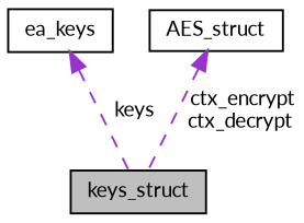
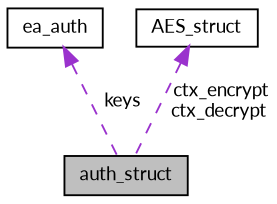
  digraph {
    fontname=Lato
    node [color=black fillcolor=white fontname=Lato fontsize=10 shape=record style=filled]
    edge [color=darkorchid3 dir=back fontname=Lato fontsize=10 labelfontname=Helvetica labelfontsize=10 style=dashed]
-   n1 [fillcolor=grey75 fontcolor=black height=0.2 label=keys_struct width=0.4]
-   n2 [height=0.2 label=ea_keys width=0.4]
+   n1 [fillcolor=grey75 fontcolor=black height=0.2 label=auth_struct width=0.4]
+   n2 [height=0.2 label=ea_auth width=0.4]
    n3 [height=0.2 label=AES_struct width=0.4]
    n2 -> n1 [label=" keys"]
    n3 -> n1 [label=" ctx_encrypt\nctx_decrypt"]
  }
